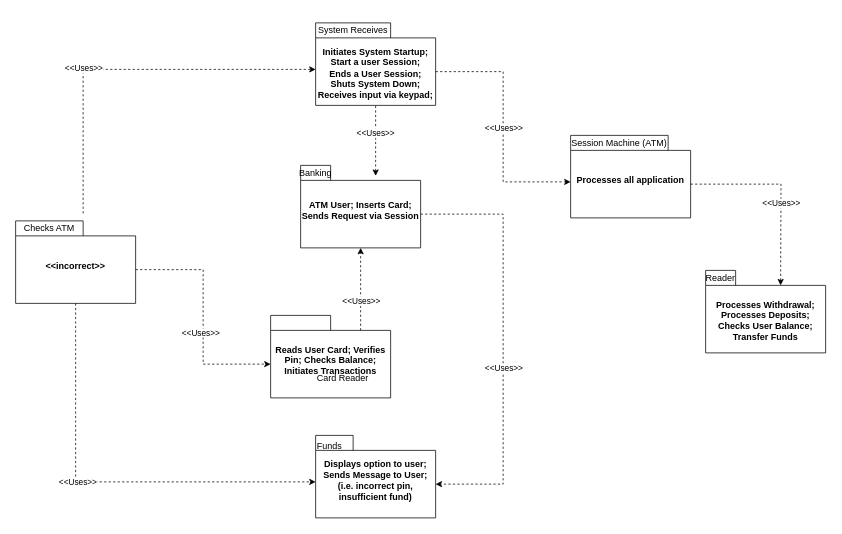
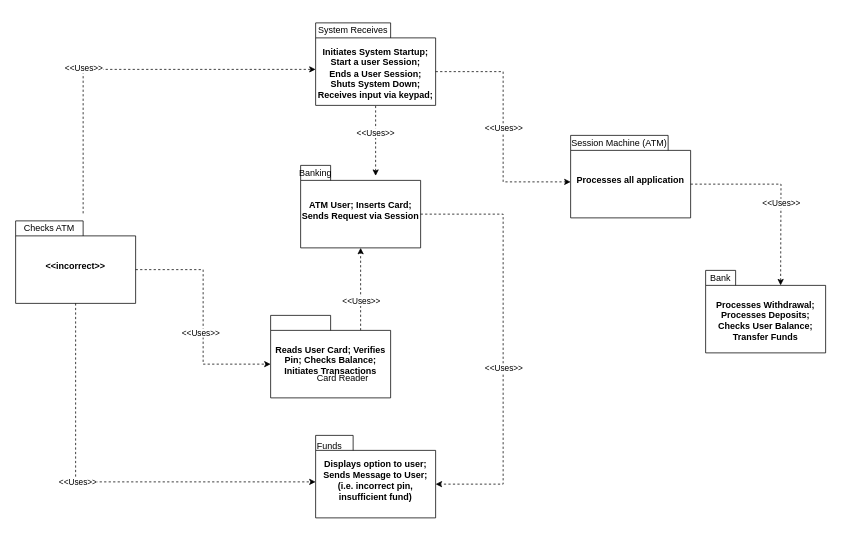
  <mxCell id="0" />
  <mxCell id="1" parent="0" />
  <mxCell id="2" value="Displays option to user;&lt;div&gt;Sends Message to User;&lt;/div&gt;&lt;div&gt;(i.e. incorrect pin, insufficient fund)&lt;/div&gt;" style="shape=folder;fontStyle=1;spacingTop=10;tabWidth=50;tabHeight=20;tabPosition=left;html=1;whiteSpace=wrap;" vertex="1" parent="1"><mxGeometry x="420" y="580" width="160" height="110" as="geometry" /></mxCell>
  <mxCell id="3" value="" style="edgeStyle=orthogonalEdgeStyle;rounded=0;orthogonalLoop=1;jettySize=auto;html=1;dashed=1;exitX=0;exitY=0;exitDx=120;exitDy=20;exitPerimeter=0;" edge="1" parent="1" source="24" target="13"><mxGeometry relative="1" as="geometry" /></mxCell>
  <mxCell id="4" value="" style="group" vertex="1" connectable="0" parent="1"><mxGeometry x="20" y="284" width="160" height="120" as="geometry" /></mxCell>
  <mxCell id="5" value="&amp;lt;&amp;lt;incorrect&amp;gt;&amp;gt;" style="shape=folder;fontStyle=1;spacingTop=10;tabWidth=90;tabHeight=20;tabPosition=left;html=1;whiteSpace=wrap;" vertex="1" parent="4"><mxGeometry y="10" width="160" height="110" as="geometry" /></mxCell>
  <mxCell id="6" value="Checks ATM" style="text;html=1;align=center;verticalAlign=middle;whiteSpace=wrap;rounded=0;" vertex="1" parent="4"><mxGeometry width="90" height="40" as="geometry" /></mxCell>
  <mxCell id="7" style="edgeStyle=orthogonalEdgeStyle;rounded=0;orthogonalLoop=1;jettySize=auto;html=1;exitX=1;exitY=0;exitDx=0;exitDy=0;entryX=0;entryY=0;entryDx=0;entryDy=62;entryPerimeter=0;dashed=1;" edge="1" parent="1" source="6" target="16"><mxGeometry relative="1" as="geometry" /></mxCell>
  <mxCell id="8" value="&amp;lt;&amp;lt;Uses&amp;gt;&amp;gt;" style="edgeLabel;html=1;align=center;verticalAlign=middle;resizable=0;points=[];" vertex="1" connectable="0" parent="7"><mxGeometry x="-0.209" relative="1" as="geometry"><mxPoint x="-7" y="-2" as="offset" /></mxGeometry></mxCell>
  <mxCell id="9" style="edgeStyle=orthogonalEdgeStyle;rounded=0;orthogonalLoop=1;jettySize=auto;html=1;exitX=0;exitY=0;exitDx=100;exitDy=14;exitPerimeter=0;entryX=0.5;entryY=1;entryDx=0;entryDy=0;entryPerimeter=0;startArrow=classic;startFill=1;endArrow=none;endFill=0;dashed=1;" edge="1" parent="1" source="13" target="16"><mxGeometry relative="1" as="geometry"><mxPoint x="500" y="160" as="targetPoint" /></mxGeometry></mxCell>
  <mxCell id="10" value="&amp;lt;&amp;lt;Uses&amp;gt;&amp;gt;" style="edgeLabel;html=1;align=center;verticalAlign=middle;resizable=0;points=[];" vertex="1" connectable="0" parent="9"><mxGeometry x="0.239" y="1" relative="1" as="geometry"><mxPoint as="offset" /></mxGeometry></mxCell>
  <mxCell id="11" value="" style="group" vertex="1" connectable="0" parent="1"><mxGeometry x="380" y="210" width="180" height="120" as="geometry" /></mxCell>
  <mxCell id="12" value="" style="group" vertex="1" connectable="0" parent="11"><mxGeometry width="180" height="120" as="geometry" /></mxCell>
  <mxCell id="13" value="ATM User; Inserts Card;&lt;div&gt;Sends Request via Session&lt;/div&gt;" style="shape=folder;fontStyle=1;spacingTop=10;tabWidth=40;tabHeight=20;tabPosition=left;html=1;whiteSpace=wrap;" vertex="1" parent="12"><mxGeometry x="20" y="10" width="160" height="110" as="geometry" /></mxCell>
  <mxCell id="14" value="Banking" style="text;html=1;align=center;verticalAlign=middle;whiteSpace=wrap;rounded=0;" vertex="1" parent="12"><mxGeometry width="80" height="40" as="geometry" /></mxCell>
  <mxCell id="15" value="" style="group" vertex="1" connectable="0" parent="1"><mxGeometry x="420" y="20" width="160" height="120" as="geometry" /></mxCell>
  <mxCell id="16" value="&lt;div&gt;&lt;br&gt;&lt;/div&gt;Initiates System Startup;&lt;div&gt;Start a user Session;&lt;/div&gt;&lt;div&gt;Ends a User Session;&lt;/div&gt;&lt;div&gt;Shuts System Down;&lt;/div&gt;&lt;div&gt;Receives input via keypad;&lt;/div&gt;" style="shape=folder;fontStyle=1;spacingTop=10;tabWidth=100;tabHeight=20;tabPosition=left;html=1;whiteSpace=wrap;" vertex="1" parent="15"><mxGeometry y="10" width="160" height="110" as="geometry" /></mxCell>
  <mxCell id="17" value="System Receives" style="text;html=1;align=center;verticalAlign=middle;whiteSpace=wrap;rounded=0;" vertex="1" parent="15"><mxGeometry width="100" height="40" as="geometry" /></mxCell>
  <mxCell id="18" value="&amp;lt;&amp;lt;Uses&amp;gt;&amp;gt;" style="edgeLabel;html=1;align=center;verticalAlign=middle;resizable=0;points=[];" vertex="1" connectable="0" parent="1"><mxGeometry x="480" y="400" as="geometry" /></mxCell>
  <mxCell id="19" style="edgeStyle=orthogonalEdgeStyle;rounded=0;orthogonalLoop=1;jettySize=auto;html=1;exitX=0;exitY=0;exitDx=160;exitDy=65;exitPerimeter=0;entryX=0;entryY=0;entryDx=0;entryDy=65;entryPerimeter=0;dashed=1;" edge="1" parent="1" source="5" target="24"><mxGeometry relative="1" as="geometry" /></mxCell>
  <mxCell id="20" value="&lt;span style=&quot;color: rgb(0, 0, 0); font-family: Helvetica; font-size: 11px; font-style: normal; font-variant-ligatures: normal; font-variant-caps: normal; font-weight: 400; letter-spacing: normal; orphans: 2; text-align: center; text-indent: 0px; text-transform: none; widows: 2; word-spacing: 0px; -webkit-text-stroke-width: 0px; white-space: nowrap; background-color: rgb(255, 255, 255); text-decoration-thickness: initial; text-decoration-style: initial; text-decoration-color: initial; display: inline !important; float: none;&quot;&gt;&amp;lt;&amp;lt;Uses&amp;gt;&amp;gt;&lt;/span&gt;" style="text;whiteSpace=wrap;html=1;" vertex="1" parent="1"><mxGeometry x="240" y="430" width="80" height="40" as="geometry" /></mxCell>
  <mxCell id="21" style="edgeStyle=orthogonalEdgeStyle;rounded=0;orthogonalLoop=1;jettySize=auto;html=1;exitX=0.5;exitY=1;exitDx=0;exitDy=0;exitPerimeter=0;entryX=0;entryY=0;entryDx=0;entryDy=62;entryPerimeter=0;dashed=1;" edge="1" parent="1" source="5" target="2"><mxGeometry relative="1" as="geometry" /></mxCell>
  <mxCell id="22" value="&amp;lt;&amp;lt;Uses&amp;gt;&amp;gt;" style="edgeLabel;html=1;align=center;verticalAlign=middle;resizable=0;points=[];" vertex="1" connectable="0" parent="1"><mxGeometry x="490" y="404" as="geometry"><mxPoint x="-388" y="238" as="offset" /></mxGeometry></mxCell>
  <mxCell id="23" value="" style="group" vertex="1" connectable="0" parent="1"><mxGeometry x="360" y="420" width="160" height="110" as="geometry" /></mxCell>
  <mxCell id="24" value="Reads User Card; Verifies Pin; Checks Balance; Initiates Transactions" style="shape=folder;fontStyle=1;spacingTop=10;tabWidth=80;tabHeight=20;tabPosition=left;html=1;whiteSpace=wrap;" vertex="1" parent="23"><mxGeometry width="160" height="110" as="geometry" /></mxCell>
  <mxCell id="25" value="&lt;div style=&quot;text-align: center;&quot;&gt;&lt;span style=&quot;background-color: initial;&quot;&gt;Card Reader&lt;/span&gt;&lt;/div&gt;" style="text;whiteSpace=wrap;html=1;" vertex="1" parent="23"><mxGeometry x="60" y="70" width="80" height="30" as="geometry" /></mxCell>
  <mxCell id="26" value="&lt;div style=&quot;text-align: center;&quot;&gt;Funds&lt;/div&gt;" style="text;whiteSpace=wrap;html=1;" vertex="1" parent="1"><mxGeometry x="420" y="580" width="50" height="20" as="geometry" /></mxCell>
  <mxCell id="27" style="edgeStyle=orthogonalEdgeStyle;rounded=0;orthogonalLoop=1;jettySize=auto;html=1;exitX=0;exitY=0;exitDx=160;exitDy=65;exitPerimeter=0;entryX=0;entryY=0;entryDx=160;entryDy=65;entryPerimeter=0;dashed=1;" edge="1" parent="1" source="13" target="2"><mxGeometry relative="1" as="geometry"><Array as="points"><mxPoint x="670" y="285" /><mxPoint x="670" y="645" /></Array></mxGeometry></mxCell>
  <mxCell id="28" value="&amp;lt;&amp;lt;Uses&amp;gt;&amp;gt;" style="edgeLabel;html=1;align=center;verticalAlign=middle;resizable=0;points=[];" vertex="1" connectable="0" parent="1"><mxGeometry x="670" y="490" as="geometry" /></mxCell>
  <mxCell id="29" value="" style="group" vertex="1" connectable="0" parent="1"><mxGeometry x="750" y="170" width="170" height="120" as="geometry" /></mxCell>
  <mxCell id="30" value="Processes all application" style="shape=folder;fontStyle=1;spacingTop=10;tabWidth=130;tabHeight=20;tabPosition=left;html=1;whiteSpace=wrap;" vertex="1" parent="29"><mxGeometry x="10" y="10" width="160" height="110" as="geometry" /></mxCell>
  <mxCell id="31" value="Session Machine (ATM)" style="text;html=1;align=center;verticalAlign=middle;whiteSpace=wrap;rounded=0;" vertex="1" parent="29"><mxGeometry width="150" height="40" as="geometry" /></mxCell>
  <mxCell id="32" style="edgeStyle=orthogonalEdgeStyle;rounded=0;orthogonalLoop=1;jettySize=auto;html=1;exitX=0;exitY=0;exitDx=160;exitDy=65;exitPerimeter=0;entryX=0;entryY=0;entryDx=0;entryDy=62;entryPerimeter=0;dashed=1;" edge="1" parent="1" source="16" target="30"><mxGeometry relative="1" as="geometry" /></mxCell>
  <mxCell id="33" value="&amp;lt;&amp;lt;Uses&amp;gt;&amp;gt;" style="edgeLabel;html=1;align=center;verticalAlign=middle;resizable=0;points=[];" vertex="1" connectable="0" parent="1"><mxGeometry x="670" y="170" as="geometry" /></mxCell>
  <mxCell id="34" value="" style="group" vertex="1" connectable="0" parent="1"><mxGeometry x="920" y="350" width="180" height="120" as="geometry" /></mxCell>
  <mxCell id="35" value="" style="group" vertex="1" connectable="0" parent="34"><mxGeometry width="180" height="120" as="geometry" /></mxCell>
  <mxCell id="36" value="&lt;div&gt;&lt;br&gt;&lt;/div&gt;Processes Withdrawal;&lt;div&gt;Processes Deposits;&lt;/div&gt;&lt;div&gt;Checks User Balance;&lt;/div&gt;&lt;div&gt;Transfer Funds&lt;/div&gt;" style="shape=folder;fontStyle=1;spacingTop=10;tabWidth=40;tabHeight=20;tabPosition=left;html=1;whiteSpace=wrap;" vertex="1" parent="35"><mxGeometry x="20" y="10" width="160" height="110" as="geometry" /></mxCell>
- <mxCell id="37" value="Reader" style="text;html=1;align=center;verticalAlign=middle;whiteSpace=wrap;rounded=0;" vertex="1" parent="35"><mxGeometry width="80" height="40" as="geometry" /></mxCell>
+ <mxCell id="37" value="Bank" style="text;html=1;align=center;verticalAlign=middle;whiteSpace=wrap;rounded=0;" vertex="1" parent="35"><mxGeometry width="80" height="40" as="geometry" /></mxCell>
  <mxCell id="38" style="edgeStyle=orthogonalEdgeStyle;rounded=0;orthogonalLoop=1;jettySize=auto;html=1;exitX=0;exitY=0;exitDx=160;exitDy=65;exitPerimeter=0;dashed=1;" edge="1" parent="1" source="30"><mxGeometry relative="1" as="geometry"><mxPoint x="1040" y="380" as="targetPoint" /></mxGeometry></mxCell>
  <mxCell id="39" value="&amp;lt;&amp;lt;Uses&amp;gt;&amp;gt;" style="edgeLabel;html=1;align=center;verticalAlign=middle;resizable=0;points=[];" vertex="1" connectable="0" parent="1"><mxGeometry x="1040" y="270" as="geometry" /></mxCell>
